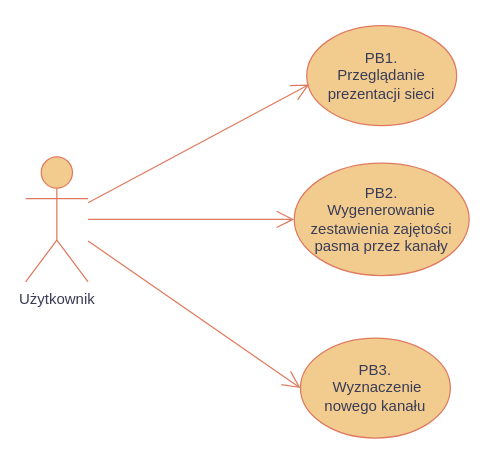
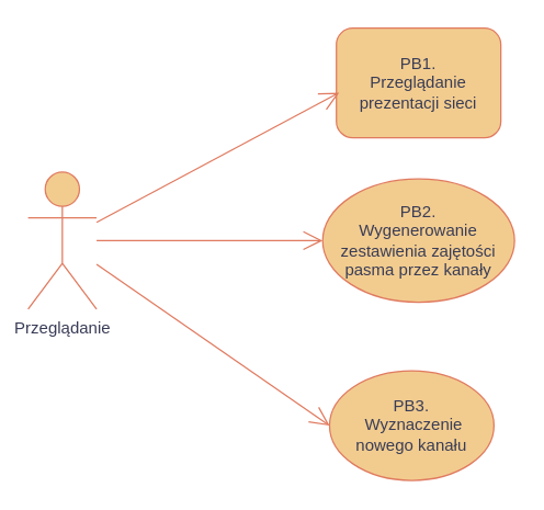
  <mxCell id="0" />
  <mxCell id="1" parent="0" />
- <mxCell id="2" value="&lt;div&gt;PB1.&lt;/div&gt;&lt;div&gt;Przeglądanie prezentacji sieci&lt;/div&gt;" style="ellipse;whiteSpace=wrap;html=1;labelBackgroundColor=none;fillColor=#F2CC8F;strokeColor=#E07A5F;fontColor=#393C56;" parent="1" vertex="1"><mxGeometry x="245" y="20" width="120" height="80" as="geometry" /></mxCell>
+ <mxCell id="2" value="&lt;div&gt;PB1.&lt;/div&gt;&lt;div&gt;Przeglądanie prezentacji sieci&lt;/div&gt;" style="whiteSpace=wrap;html=1;labelBackgroundColor=none;fillColor=#F2CC8F;strokeColor=#E07A5F;fontColor=#393C56;rounded=1;" parent="1" vertex="1"><mxGeometry x="245" y="20" width="120" height="80" as="geometry" /></mxCell>
  <mxCell id="3" value="&lt;div&gt;PB2.&lt;/div&gt;&lt;div&gt;Wygenerowanie zestawienia zajętości pasma przez kanały&lt;br&gt;&lt;/div&gt;" style="ellipse;whiteSpace=wrap;html=1;labelBackgroundColor=none;fillColor=#F2CC8F;strokeColor=#E07A5F;fontColor=#393C56;" parent="1" vertex="1"><mxGeometry x="235" y="130" width="140" height="90" as="geometry" /></mxCell>
  <mxCell id="4" value="&lt;div&gt;PB3.&lt;/div&gt;&lt;div&gt;&amp;nbsp;Wyznaczenie nowego kanału&lt;br&gt;&lt;/div&gt;" style="ellipse;whiteSpace=wrap;html=1;labelBackgroundColor=none;fillColor=#F2CC8F;strokeColor=#E07A5F;fontColor=#393C56;" parent="1" vertex="1"><mxGeometry x="240" y="270" width="120" height="80" as="geometry" /></mxCell>
- <mxCell id="5" value="Użytkownik" style="shape=umlActor;verticalLabelPosition=bottom;verticalAlign=top;html=1;outlineConnect=0;labelBackgroundColor=none;fillColor=#F2CC8F;strokeColor=#E07A5F;fontColor=#393C56;" parent="1" vertex="1"><mxGeometry x="20" y="125" width="50" height="100" as="geometry" /></mxCell>
+ <mxCell id="5" value="Przeglądanie" style="shape=umlActor;verticalLabelPosition=bottom;verticalAlign=top;html=1;outlineConnect=0;labelBackgroundColor=none;fillColor=#F2CC8F;strokeColor=#E07A5F;fontColor=#393C56;" parent="1" vertex="1"><mxGeometry x="20" y="125" width="50" height="100" as="geometry" /></mxCell>
  <mxCell id="6" value="" style="endArrow=open;endFill=1;endSize=12;html=1;rounded=0;entryX=0.017;entryY=0.588;entryDx=0;entryDy=0;entryPerimeter=0;labelBackgroundColor=none;strokeColor=#E07A5F;fontColor=default;" edge="1" parent="1" source="5" target="2"><mxGeometry width="160" relative="1" as="geometry"><mxPoint x="290" y="250" as="sourcePoint" /><mxPoint x="450" y="250" as="targetPoint" /></mxGeometry></mxCell>
  <mxCell id="7" value="" style="endArrow=open;endFill=1;endSize=12;html=1;rounded=0;entryX=0;entryY=0.5;entryDx=0;entryDy=0;labelBackgroundColor=none;strokeColor=#E07A5F;fontColor=default;" edge="1" parent="1" source="5" target="3"><mxGeometry width="160" relative="1" as="geometry"><mxPoint x="290" y="250" as="sourcePoint" /><mxPoint x="450" y="250" as="targetPoint" /></mxGeometry></mxCell>
  <mxCell id="8" value="" style="endArrow=open;endFill=1;endSize=12;html=1;rounded=0;entryX=0;entryY=0.5;entryDx=0;entryDy=0;labelBackgroundColor=none;strokeColor=#E07A5F;fontColor=default;" edge="1" parent="1" source="5" target="4"><mxGeometry width="160" relative="1" as="geometry"><mxPoint x="290" y="250" as="sourcePoint" /><mxPoint x="450" y="250" as="targetPoint" /></mxGeometry></mxCell>
